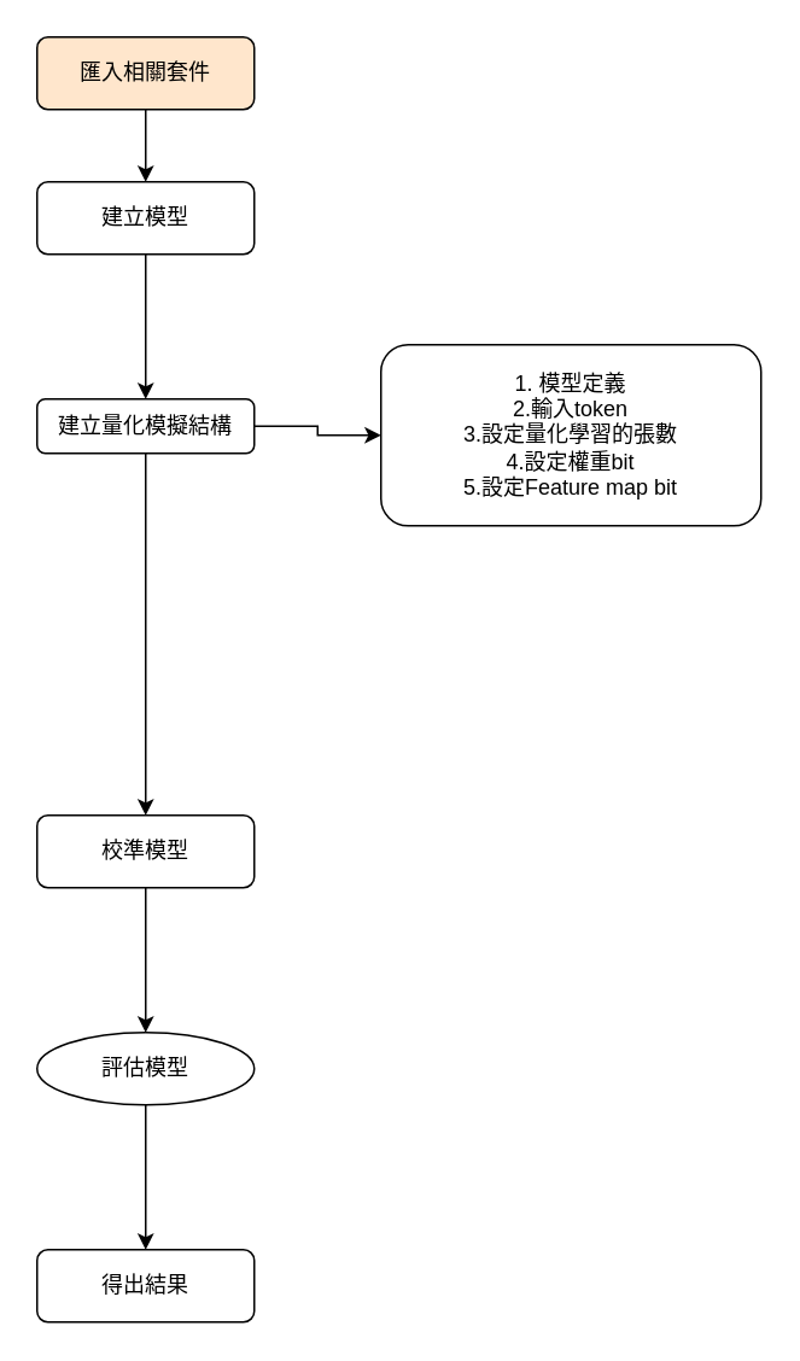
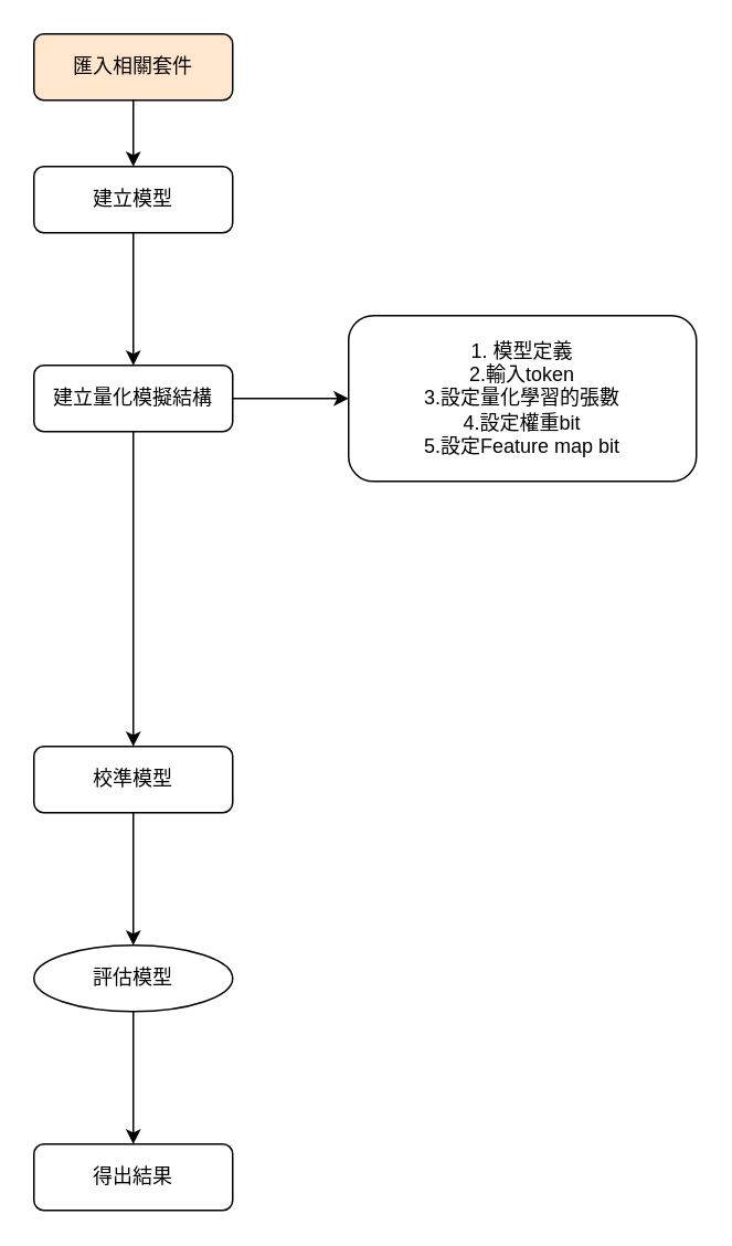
  <mxCell id="0" />
  <mxCell id="1" parent="0" />
  <mxCell id="2" value="" style="edgeStyle=orthogonalEdgeStyle;rounded=0;orthogonalLoop=1;jettySize=auto;html=1;" edge="1" parent="1" source="3" target="14"><mxGeometry relative="1" as="geometry" /></mxCell>
  <mxCell id="3" value="匯入相關套件" style="rounded=1;whiteSpace=wrap;html=1;fontSize=12;glass=0;strokeWidth=1;shadow=0;fillColor=#ffe6cc;" parent="1" vertex="1"><mxGeometry x="20" y="20" width="120" height="40" as="geometry" /></mxCell>
  <mxCell id="4" value="" style="edgeStyle=orthogonalEdgeStyle;rounded=0;orthogonalLoop=1;jettySize=auto;html=1;" parent="1" source="6" target="8" edge="1"><mxGeometry relative="1" as="geometry" /></mxCell>
  <mxCell id="5" value="" style="edgeStyle=orthogonalEdgeStyle;rounded=0;orthogonalLoop=1;jettySize=auto;html=1;" parent="1" source="6" target="12" edge="1"><mxGeometry relative="1" as="geometry" /></mxCell>
- <mxCell id="6" value="建立量化模擬結構" style="rounded=1;whiteSpace=wrap;html=1;fontSize=12;glass=0;strokeWidth=1;shadow=0;" parent="1" vertex="1"><mxGeometry x="20" y="220" width="120" height="30" as="geometry" /></mxCell>
+ <mxCell id="6" value="建立量化模擬結構" style="rounded=1;whiteSpace=wrap;html=1;fontSize=12;glass=0;strokeWidth=1;shadow=0;" parent="1" vertex="1"><mxGeometry x="20" y="220" width="120" height="40" as="geometry" /></mxCell>
  <mxCell id="7" value="" style="edgeStyle=orthogonalEdgeStyle;rounded=0;orthogonalLoop=1;jettySize=auto;html=1;" parent="1" source="8" target="10" edge="1"><mxGeometry relative="1" as="geometry" /></mxCell>
  <mxCell id="8" value="校準模型" style="rounded=1;whiteSpace=wrap;html=1;fontSize=12;glass=0;strokeWidth=1;shadow=0;" parent="1" vertex="1"><mxGeometry x="20" y="450" width="120" height="40" as="geometry" /></mxCell>
  <mxCell id="9" value="" style="edgeStyle=orthogonalEdgeStyle;rounded=0;orthogonalLoop=1;jettySize=auto;html=1;" parent="1" source="10" target="11" edge="1"><mxGeometry relative="1" as="geometry" /></mxCell>
  <mxCell id="10" value="評估模型" style="ellipse;whiteSpace=wrap;html=1;fontSize=12;glass=0;strokeWidth=1;shadow=0;" parent="1" vertex="1"><mxGeometry x="20" y="570" width="120" height="40" as="geometry" /></mxCell>
  <mxCell id="11" value="得出結果" style="rounded=1;whiteSpace=wrap;html=1;fontSize=12;glass=0;strokeWidth=1;shadow=0;" parent="1" vertex="1"><mxGeometry x="20" y="690" width="120" height="40" as="geometry" /></mxCell>
  <mxCell id="12" value="1. 模型定義&lt;div&gt;2.輸入token&lt;/div&gt;&lt;div&gt;3.設定量化學習的張數&lt;/div&gt;&lt;div&gt;4.設定權重bit&lt;/div&gt;&lt;div&gt;5.設定Feature map bit&lt;/div&gt;" style="whiteSpace=wrap;html=1;rounded=1;glass=0;strokeWidth=1;shadow=0;" parent="1" vertex="1"><mxGeometry x="210" y="190" width="210" height="100" as="geometry" /></mxCell>
  <mxCell id="13" value="" style="edgeStyle=orthogonalEdgeStyle;rounded=0;orthogonalLoop=1;jettySize=auto;html=1;" edge="1" parent="1" source="14" target="6"><mxGeometry relative="1" as="geometry" /></mxCell>
  <mxCell id="14" value="建立模型" style="rounded=1;whiteSpace=wrap;html=1;fontSize=12;glass=0;strokeWidth=1;shadow=0;" vertex="1" parent="1"><mxGeometry x="20" y="100" width="120" height="40" as="geometry" /></mxCell>
